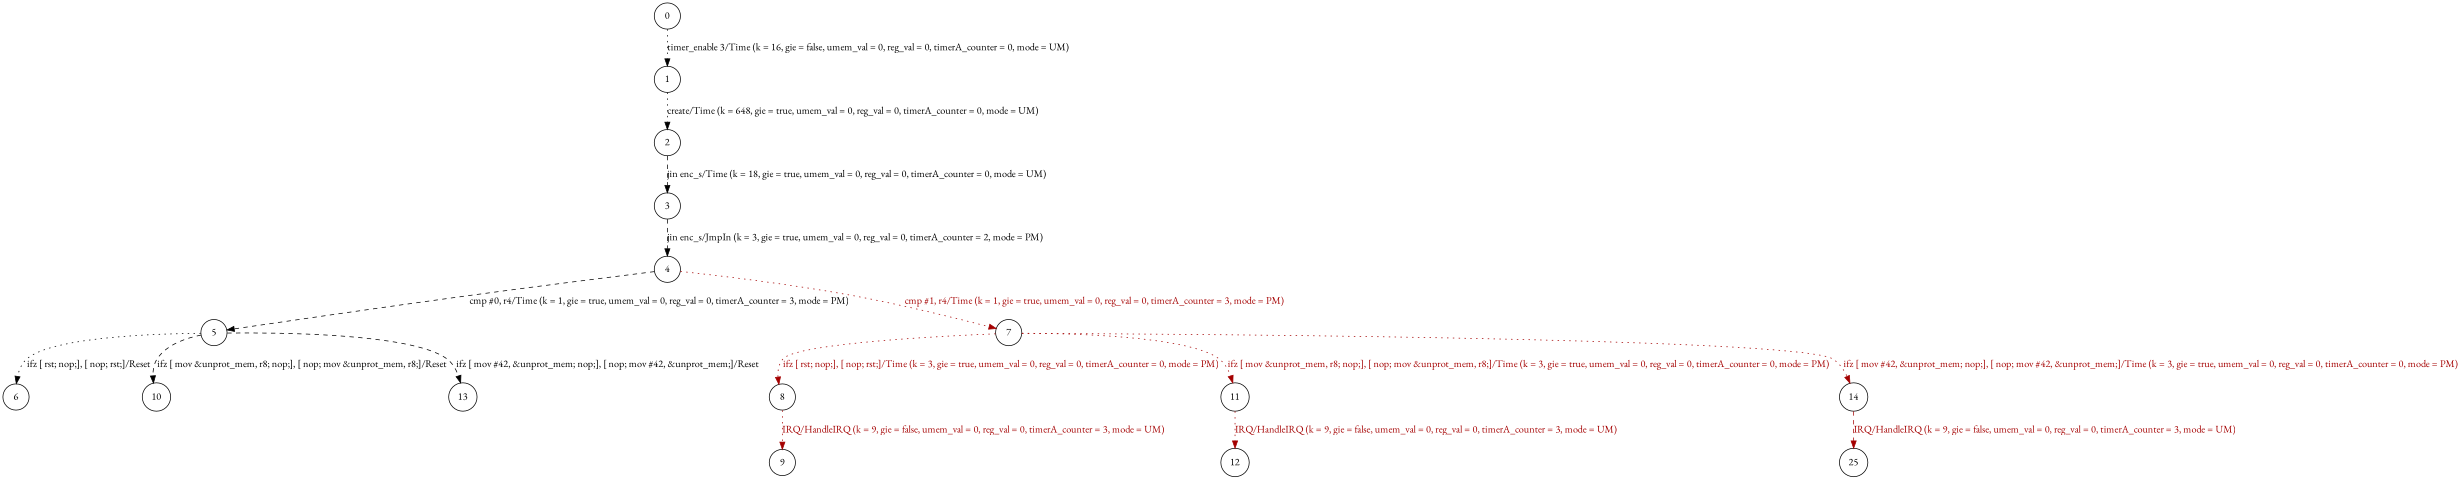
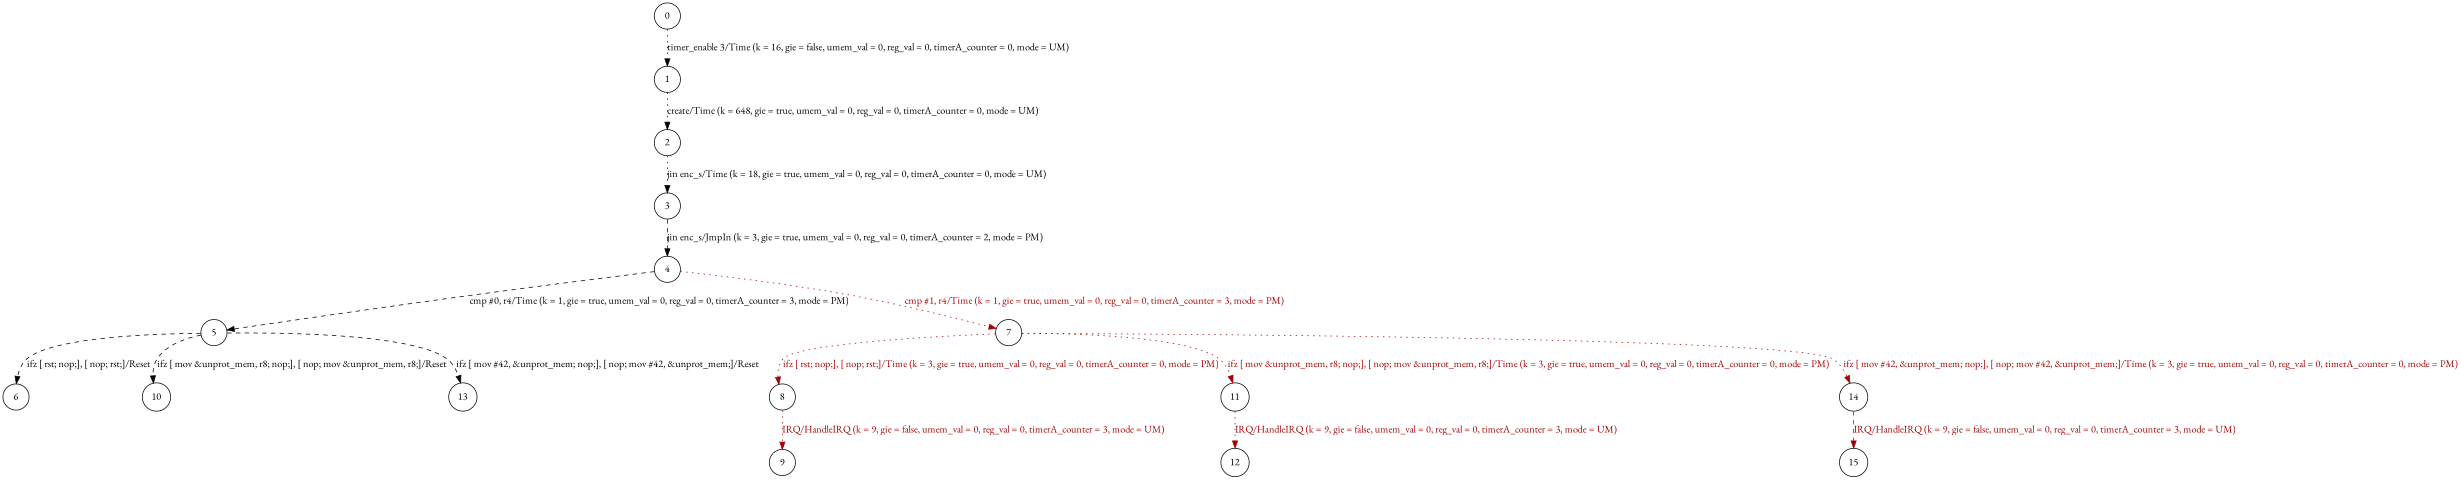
  digraph {
    fontname="EB Garamond"
    node [fontname="EB Garamond" shape=circle]
    edge [color="#000000" fontcolor="#000000" fontname="EB Garamond" style=dotted]
    0
    1
    2
    3
    4
    5
    7
    6
    10
    13
    8
    11
    14
    9
    12
-   15 [label=25]
+   15
    0 -> 1 [label="timer_enable 3/Time (k = 16, gie = false, umem_val = 0, reg_val = 0, timerA_counter = 0, mode = UM)"]
    1 -> 2 [label="create/Time (k = 648, gie = true, umem_val = 0, reg_val = 0, timerA_counter = 0, mode = UM)"]
-   2 -> 3 [label="jin enc_s/Time (k = 18, gie = true, umem_val = 0, reg_val = 0, timerA_counter = 0, mode = UM)" style=dashed]
+   2 -> 3 [label="jin enc_s/Time (k = 18, gie = true, umem_val = 0, reg_val = 0, timerA_counter = 0, mode = UM)"]
    3 -> 4 [label="jin enc_s/JmpIn (k = 3, gie = true, umem_val = 0, reg_val = 0, timerA_counter = 2, mode = PM)" style=dashed]
    4 -> 5 [label="cmp #0, r4/Time (k = 1, gie = true, umem_val = 0, reg_val = 0, timerA_counter = 3, mode = PM)" style=dashed]
    4 -> 7 [color="#A40000" fontcolor="#A40000" label="cmp #1, r4/Time (k = 1, gie = true, umem_val = 0, reg_val = 0, timerA_counter = 3, mode = PM)"]
-   5 -> 6 [label="ifz [ rst; nop;], [ nop; rst;]/Reset"]
+   5 -> 6 [label="ifz [ rst; nop;], [ nop; rst;]/Reset" style=dashed]
    5 -> 10 [label="ifz [ mov &unprot_mem, r8; nop;], [ nop; mov &unprot_mem, r8;]/Reset" style=dashed]
    5 -> 13 [label="ifz [ mov #42, &unprot_mem; nop;], [ nop; mov #42, &unprot_mem;]/Reset" style=dashed]
    7 -> 8 [color="#A40000" fontcolor="#A40000" label="ifz [ rst; nop;], [ nop; rst;]/Time (k = 3, gie = true, umem_val = 0, reg_val = 0, timerA_counter = 0, mode = PM)"]
    7 -> 11 [color="#A40000" fontcolor="#A40000" label="ifz [ mov &unprot_mem, r8; nop;], [ nop; mov &unprot_mem, r8;]/Time (k = 3, gie = true, umem_val = 0, reg_val = 0, timerA_counter = 0, mode = PM)"]
    7 -> 14 [color="#A40000" fontcolor="#A40000" label="ifz [ mov #42, &unprot_mem; nop;], [ nop; mov #42, &unprot_mem;]/Time (k = 3, gie = true, umem_val = 0, reg_val = 0, timerA_counter = 0, mode = PM)"]
    8 -> 9 [color="#A40000" fontcolor="#A40000" label="IRQ/HandleIRQ (k = 9, gie = false, umem_val = 0, reg_val = 0, timerA_counter = 3, mode = UM)"]
    11 -> 12 [color="#A40000" fontcolor="#A40000" label="IRQ/HandleIRQ (k = 9, gie = false, umem_val = 0, reg_val = 0, timerA_counter = 3, mode = UM)"]
    14 -> 15 [color="#A40000" fontcolor="#A40000" label="IRQ/HandleIRQ (k = 9, gie = false, umem_val = 0, reg_val = 0, timerA_counter = 3, mode = UM)" style=dashed]
  }
